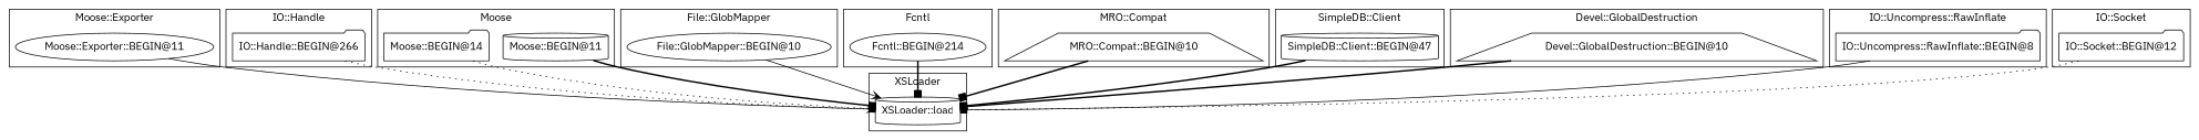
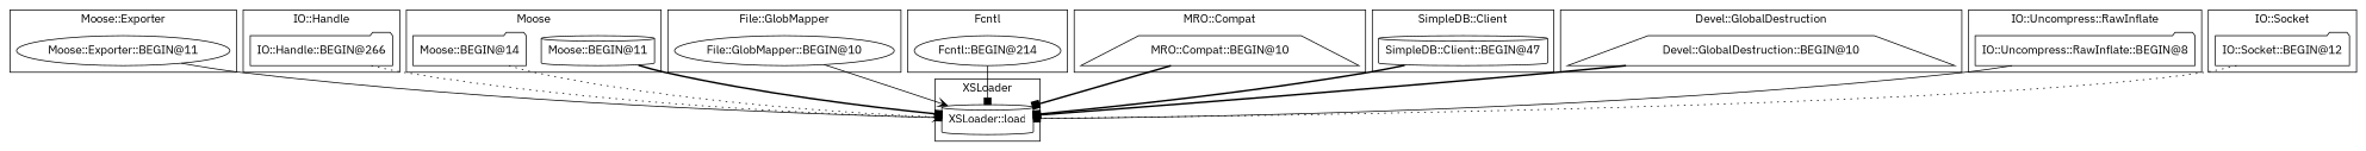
  digraph {
    fontname="IBM Plex Sans"
    node [fontname="IBM Plex Sans" shape=folder]
    edge [arrowhead=box fontname="IBM Plex Sans" style=solid]
    "XSLoader::load" [shape=cylinder]
    "Moose::Exporter::BEGIN@11" [shape=ellipse]
    "IO::Handle::BEGIN@266"
    "Moose::BEGIN@11" [shape=cylinder]
    "Moose::BEGIN@14"
    "File::GlobMapper::BEGIN@10" [shape=ellipse]
    "Fcntl::BEGIN@214" [shape=ellipse]
    "MRO::Compat::BEGIN@10" [shape=trapezium]
    "SimpleDB::Client::BEGIN@47" [shape=cylinder]
    "Devel::GlobalDestruction::BEGIN@10" [shape=trapezium]
    "IO::Uncompress::RawInflate::BEGIN@8"
    "IO::Socket::BEGIN@12"
    subgraph cluster_1 {
      label=XSLoader
      "XSLoader::load"
    }
    subgraph cluster_2 {
      label="Moose::Exporter"
      "Moose::Exporter::BEGIN@11"
    }
    subgraph cluster_3 {
      label="IO::Handle"
      "IO::Handle::BEGIN@266"
    }
    subgraph cluster_4 {
      label=Moose
      "Moose::BEGIN@11"
      "Moose::BEGIN@14"
    }
    subgraph cluster_5 {
      label="File::GlobMapper"
      "File::GlobMapper::BEGIN@10"
    }
    subgraph cluster_6 {
      label=Fcntl
      "Fcntl::BEGIN@214"
    }
    subgraph cluster_7 {
      label="MRO::Compat"
      "MRO::Compat::BEGIN@10"
    }
    subgraph cluster_8 {
      label="SimpleDB::Client"
      "SimpleDB::Client::BEGIN@47"
    }
    subgraph cluster_9 {
      label="Devel::GlobalDestruction"
      "Devel::GlobalDestruction::BEGIN@10"
    }
    subgraph cluster_10 {
      label="IO::Uncompress::RawInflate"
      "IO::Uncompress::RawInflate::BEGIN@8"
    }
    subgraph cluster_11 {
      label="IO::Socket"
      "IO::Socket::BEGIN@12"
    }
    "Moose::Exporter::BEGIN@11" -> "XSLoader::load"
    "IO::Handle::BEGIN@266" -> "XSLoader::load" [arrowhead=vee style=dotted]
    "Moose::BEGIN@11" -> "XSLoader::load" [style=bold]
    "Moose::BEGIN@14" -> "XSLoader::load" [style=dotted]
    "File::GlobMapper::BEGIN@10" -> "XSLoader::load" [arrowhead=vee]
-   "Fcntl::BEGIN@214" -> "XSLoader::load" [style=bold]
+   "Fcntl::BEGIN@214" -> "XSLoader::load"
    "MRO::Compat::BEGIN@10" -> "XSLoader::load" [style=bold]
    "SimpleDB::Client::BEGIN@47" -> "XSLoader::load" [style=bold]
    "Devel::GlobalDestruction::BEGIN@10" -> "XSLoader::load" [style=bold]
    "IO::Uncompress::RawInflate::BEGIN@8" -> "XSLoader::load"
    "IO::Socket::BEGIN@12" -> "XSLoader::load" [style=dotted]
  }
